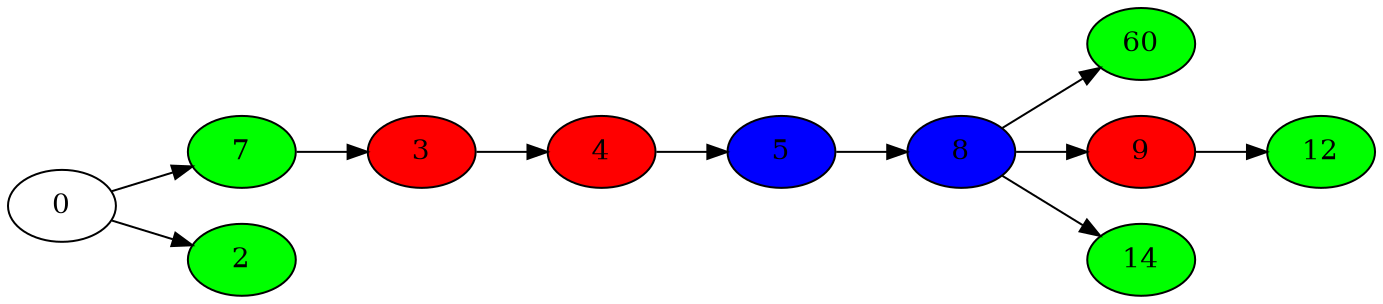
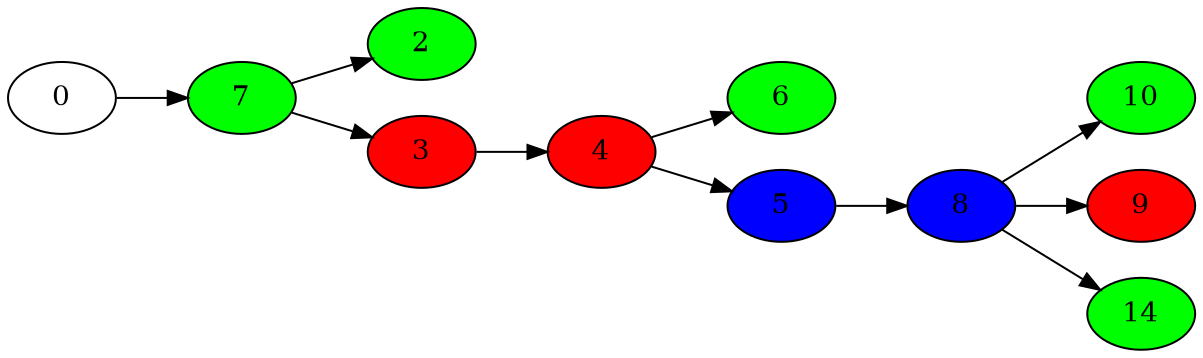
  digraph {
    rankdir=LR
    node [color=black fillcolor=green style=filled]
    0 [fillcolor=white]
    n2 [label=7]
    2
    3 [fillcolor=red]
    4 [fillcolor=red]
+   6
    5 [fillcolor=blue]
    8 [fillcolor=blue]
-   10 [label=60]
+   10
    9 [fillcolor=red]
    n11 [label=14]
-   12
    0 -> n2
-   0 -> 2
+   n2 -> 2
    n2 -> 3
    3 -> 4
+   4 -> 6
    4 -> 5
    5 -> 8
    8 -> 10
    8 -> 9
    8 -> n11
-   9 -> 12
  }
